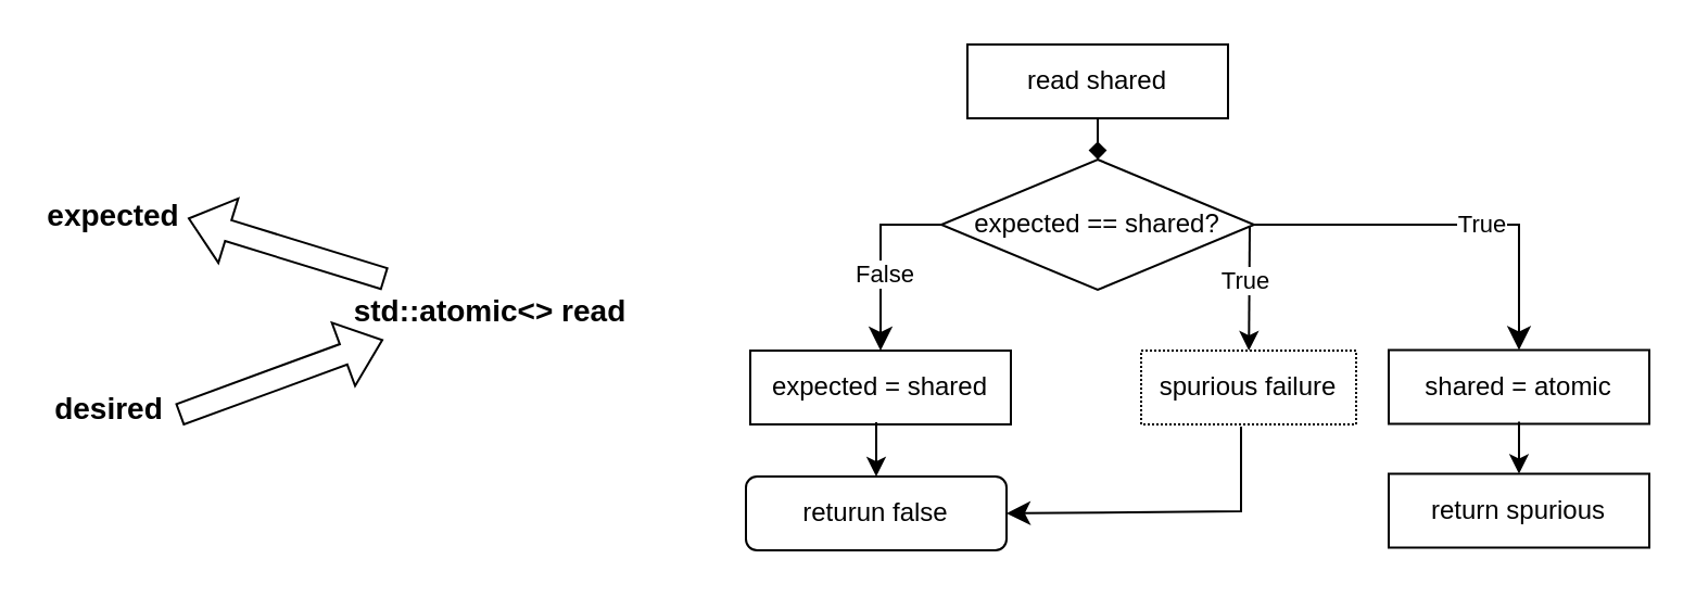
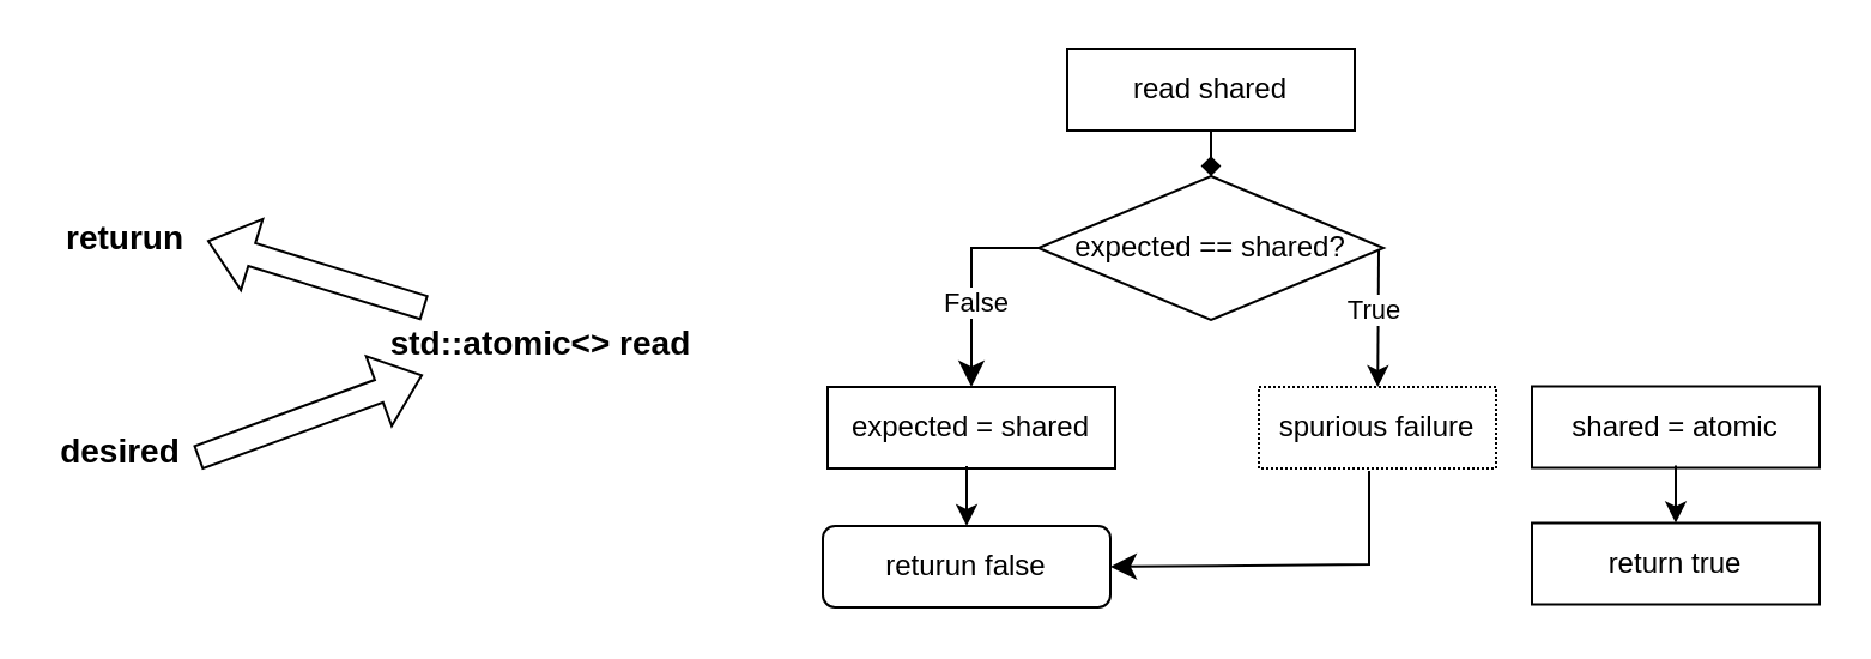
  <mxCell id="0" />
  <mxCell id="1" parent="0" />
- <mxCell id="2" value="&lt;b&gt;expected&lt;/b&gt;" style="text;html=1;align=center;verticalAlign=middle;whiteSpace=wrap;rounded=0;fontSize=14;" parent="1" vertex="1"><mxGeometry x="22" y="84" width="60" height="30" as="geometry" /></mxCell>
+ <mxCell id="2" value="&lt;b&gt;returun&lt;/b&gt;" style="text;html=1;align=center;verticalAlign=middle;whiteSpace=wrap;rounded=0;fontSize=14;" parent="1" vertex="1"><mxGeometry x="22" y="84" width="60" height="30" as="geometry" /></mxCell>
  <mxCell id="3" value="&lt;b&gt;desired&lt;/b&gt;" style="text;html=1;align=center;verticalAlign=middle;whiteSpace=wrap;rounded=0;fontSize=14;" parent="1" vertex="1"><mxGeometry x="20" y="173" width="60" height="30" as="geometry" /></mxCell>
  <mxCell id="4" value="&lt;b&gt;std::atomic&amp;lt;&amp;gt; read&lt;/b&gt;" style="text;html=1;align=center;verticalAlign=middle;whiteSpace=wrap;rounded=0;fontSize=14;" parent="1" vertex="1"><mxGeometry x="139" y="128" width="173" height="30" as="geometry" /></mxCell>
  <mxCell id="5" value="" style="shape=flexArrow;endArrow=classic;html=1;rounded=0;" parent="1" source="4" edge="1"><mxGeometry width="50" height="50" relative="1" as="geometry"><mxPoint x="146" y="120" as="sourcePoint" /><mxPoint x="86" y="100" as="targetPoint" /></mxGeometry></mxCell>
  <mxCell id="6" value="" style="shape=flexArrow;endArrow=classic;html=1;rounded=0;exitX=1;exitY=0.75;exitDx=0;exitDy=0;" parent="1" edge="1"><mxGeometry width="50" height="50" relative="1" as="geometry"><mxPoint x="82" y="190.5" as="sourcePoint" /><mxPoint x="176" y="156" as="targetPoint" /></mxGeometry></mxCell>
  <mxCell id="7" value="expected == shared?" style="rhombus;whiteSpace=wrap;html=1;" parent="1" vertex="1"><mxGeometry x="433" y="73" width="144" height="60" as="geometry" /></mxCell>
  <mxCell id="8" value="expected = shared" style="rounded=0;whiteSpace=wrap;html=1;" parent="1" vertex="1"><mxGeometry x="345" y="161" width="120" height="34" as="geometry" /></mxCell>
  <mxCell id="9" value="" style="edgeStyle=segmentEdgeStyle;endArrow=classic;html=1;curved=0;rounded=0;endSize=8;startSize=8;exitX=0;exitY=0.5;exitDx=0;exitDy=0;" parent="1" source="7" target="8" edge="1"><mxGeometry width="50" height="50" relative="1" as="geometry"><mxPoint x="326" y="90" as="sourcePoint" /><mxPoint x="376" y="40" as="targetPoint" /></mxGeometry></mxCell>
  <mxCell id="10" value="False" style="edgeLabel;html=1;align=center;verticalAlign=middle;resizable=0;points=[];" parent="9" vertex="1" connectable="0"><mxGeometry x="0.155" y="1" relative="1" as="geometry"><mxPoint as="offset" /></mxGeometry></mxCell>
- <mxCell id="11" value="" style="edgeStyle=segmentEdgeStyle;endArrow=classic;html=1;curved=0;rounded=0;endSize=8;startSize=8;exitX=1;exitY=0.5;exitDx=0;exitDy=0;entryX=0.5;entryY=0;entryDx=0;entryDy=0;" parent="1" source="7" target="13" edge="1"><mxGeometry width="50" height="50" relative="1" as="geometry"><mxPoint x="643" y="104.5" as="sourcePoint" /><mxPoint x="684" y="161.5" as="targetPoint" /></mxGeometry></mxCell>
- <mxCell id="12" value="True" style="edgeLabel;html=1;align=center;verticalAlign=middle;resizable=0;points=[];" parent="11" vertex="1" connectable="0"><mxGeometry x="0.155" y="1" relative="1" as="geometry"><mxPoint as="offset" /></mxGeometry></mxCell>
  <mxCell id="13" value="shared = atomic" style="rounded=0;whiteSpace=wrap;html=1;" parent="1" vertex="1"><mxGeometry x="639" y="160.75" width="120" height="34" as="geometry" /></mxCell>
  <mxCell id="14" value="read shared" style="rounded=0;whiteSpace=wrap;html=1;" parent="1" vertex="1"><mxGeometry x="445" y="20" width="120" height="34" as="geometry" /></mxCell>
  <mxCell id="15" value="" style="endArrow=diamond;html=1;rounded=0;exitX=0.5;exitY=1;exitDx=0;exitDy=0;" parent="1" source="14" target="7" edge="1"><mxGeometry width="50" height="50" relative="1" as="geometry"><mxPoint x="594" y="29" as="sourcePoint" /><mxPoint x="644" y="-21" as="targetPoint" /></mxGeometry></mxCell>
  <mxCell id="16" value="returun false" style="whiteSpace=wrap;html=1;rounded=1;" parent="1" vertex="1"><mxGeometry x="343" y="219" width="120" height="34" as="geometry" /></mxCell>
- <mxCell id="17" value="return spurious" style="rounded=0;whiteSpace=wrap;html=1;" parent="1" vertex="1"><mxGeometry x="639" y="217.75" width="120" height="34" as="geometry" /></mxCell>
+ <mxCell id="17" value="return true" style="rounded=0;whiteSpace=wrap;html=1;" parent="1" vertex="1"><mxGeometry x="639" y="217.75" width="120" height="34" as="geometry" /></mxCell>
  <mxCell id="18" value="" style="endArrow=classic;html=1;rounded=0;entryX=0.5;entryY=0;entryDx=0;entryDy=0;" parent="1" target="16" edge="1"><mxGeometry width="50" height="50" relative="1" as="geometry"><mxPoint x="403" y="194" as="sourcePoint" /><mxPoint x="453" y="144" as="targetPoint" /></mxGeometry></mxCell>
  <mxCell id="19" value="" style="endArrow=classic;html=1;rounded=0;" parent="1" target="17" edge="1"><mxGeometry width="50" height="50" relative="1" as="geometry"><mxPoint x="699" y="193.75" as="sourcePoint" /><mxPoint x="749" y="143.75" as="targetPoint" /></mxGeometry></mxCell>
  <mxCell id="20" value="spurious failure" style="rounded=0;whiteSpace=wrap;html=1;dashed=1;dashPattern=1 1;" vertex="1" parent="1"><mxGeometry x="525" y="161" width="99" height="34" as="geometry" /></mxCell>
  <mxCell id="21" value="" style="endArrow=classic;html=1;rounded=0;" edge="1" parent="1" target="20"><mxGeometry width="50" height="50" relative="1" as="geometry"><mxPoint x="575" y="104" as="sourcePoint" /><mxPoint x="625" y="54" as="targetPoint" /></mxGeometry></mxCell>
  <mxCell id="22" value="True" style="edgeLabel;html=1;align=center;verticalAlign=middle;resizable=0;points=[];" vertex="1" connectable="0" parent="21"><mxGeometry x="-0.13" y="-2" relative="1" as="geometry"><mxPoint as="offset" /></mxGeometry></mxCell>
  <mxCell id="23" value="" style="edgeStyle=segmentEdgeStyle;endArrow=classic;html=1;curved=0;rounded=0;endSize=8;startSize=8;entryX=1;entryY=0.5;entryDx=0;entryDy=0;" edge="1" parent="1" target="16"><mxGeometry width="50" height="50" relative="1" as="geometry"><mxPoint x="571" y="196" as="sourcePoint" /><mxPoint x="510" y="235" as="targetPoint" /><Array as="points"><mxPoint x="571" y="235" /><mxPoint x="463" y="235" /></Array></mxGeometry></mxCell>
